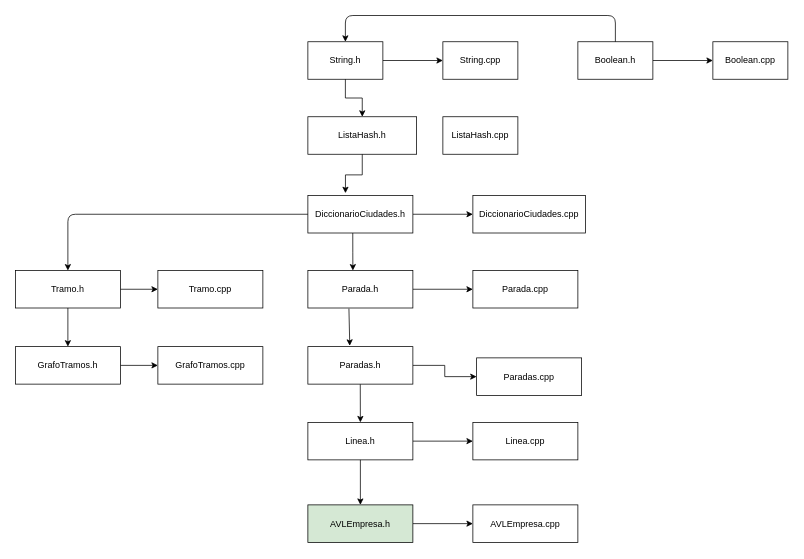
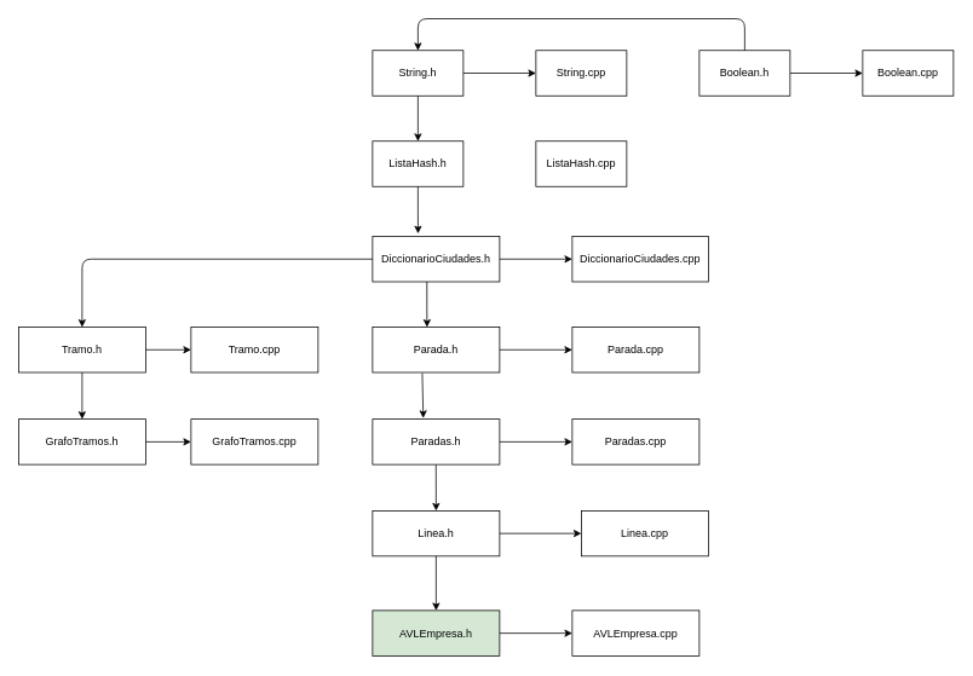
  <mxCell id="0" />
  <mxCell id="1" parent="0" />
  <mxCell id="2" value="" style="edgeStyle=orthogonalEdgeStyle;rounded=0;orthogonalLoop=1;jettySize=auto;html=1;" edge="1" parent="1" source="3" target="4"><mxGeometry relative="1" as="geometry" /></mxCell>
  <mxCell id="3" value="Boolean.h" style="rounded=0;whiteSpace=wrap;html=1;" vertex="1" parent="1"><mxGeometry x="770" y="55" width="100" height="50" as="geometry" /></mxCell>
  <mxCell id="4" value="Boolean.cpp" style="rounded=0;whiteSpace=wrap;html=1;" vertex="1" parent="1"><mxGeometry x="950" y="55" width="100" height="50" as="geometry" /></mxCell>
  <mxCell id="5" value="" style="edgeStyle=orthogonalEdgeStyle;rounded=0;orthogonalLoop=1;jettySize=auto;html=1;" edge="1" parent="1" source="6" target="7"><mxGeometry relative="1" as="geometry" /></mxCell>
  <mxCell id="6" value="String.h" style="rounded=0;whiteSpace=wrap;html=1;" vertex="1" parent="1"><mxGeometry x="410" y="55" width="100" height="50" as="geometry" /></mxCell>
  <mxCell id="7" value="String.cpp" style="rounded=0;whiteSpace=wrap;html=1;" vertex="1" parent="1"><mxGeometry x="590" y="55" width="100" height="50" as="geometry" /></mxCell>
- <mxCell id="8" value="ListaHash.h" style="rounded=0;whiteSpace=wrap;html=1;" vertex="1" parent="1"><mxGeometry x="410" y="155" width="145" height="50" as="geometry" /></mxCell>
+ <mxCell id="8" value="ListaHash.h" style="rounded=0;whiteSpace=wrap;html=1;" vertex="1" parent="1"><mxGeometry x="410" y="155" width="100" height="50" as="geometry" /></mxCell>
  <mxCell id="9" value="ListaHash.cpp" style="rounded=0;whiteSpace=wrap;html=1;" vertex="1" parent="1"><mxGeometry x="590" y="155" width="100" height="50" as="geometry" /></mxCell>
  <mxCell id="10" value="" style="edgeStyle=orthogonalEdgeStyle;rounded=0;orthogonalLoop=1;jettySize=auto;html=1;" edge="1" parent="1" source="11" target="12"><mxGeometry relative="1" as="geometry" /></mxCell>
  <mxCell id="11" value="DiccionarioCiudades.h" style="rounded=0;whiteSpace=wrap;html=1;" vertex="1" parent="1"><mxGeometry x="410" y="260" width="140" height="50" as="geometry" /></mxCell>
  <mxCell id="12" value="DiccionarioCiudades.cpp" style="rounded=0;whiteSpace=wrap;html=1;" vertex="1" parent="1"><mxGeometry x="630" y="260" width="150" height="50" as="geometry" /></mxCell>
  <mxCell id="13" value="" style="edgeStyle=orthogonalEdgeStyle;rounded=0;orthogonalLoop=1;jettySize=auto;html=1;" edge="1" parent="1" source="14" target="15"><mxGeometry relative="1" as="geometry" /></mxCell>
  <mxCell id="14" value="Parada.h" style="rounded=0;whiteSpace=wrap;html=1;" vertex="1" parent="1"><mxGeometry x="410" y="360" width="140" height="50" as="geometry" /></mxCell>
  <mxCell id="15" value="Parada.cpp" style="rounded=0;whiteSpace=wrap;html=1;" vertex="1" parent="1"><mxGeometry x="630" y="360" width="140" height="50" as="geometry" /></mxCell>
  <mxCell id="16" value="" style="edgeStyle=orthogonalEdgeStyle;rounded=0;orthogonalLoop=1;jettySize=auto;html=1;" edge="1" parent="1" source="17" target="18"><mxGeometry relative="1" as="geometry" /></mxCell>
  <mxCell id="17" value="Paradas.h" style="rounded=0;whiteSpace=wrap;html=1;" vertex="1" parent="1"><mxGeometry x="410" y="461.5" width="140" height="50" as="geometry" /></mxCell>
- <mxCell id="18" value="Paradas.cpp" style="rounded=0;whiteSpace=wrap;html=1;" vertex="1" parent="1"><mxGeometry x="635" y="476.5" width="140" height="50" as="geometry" /></mxCell>
+ <mxCell id="18" value="Paradas.cpp" style="rounded=0;whiteSpace=wrap;html=1;" vertex="1" parent="1"><mxGeometry x="630" y="461.5" width="140" height="50" as="geometry" /></mxCell>
  <mxCell id="19" value="" style="edgeStyle=orthogonalEdgeStyle;rounded=0;orthogonalLoop=1;jettySize=auto;html=1;" edge="1" parent="1" source="20" target="21"><mxGeometry relative="1" as="geometry" /></mxCell>
  <mxCell id="20" value="Linea.h" style="rounded=0;whiteSpace=wrap;html=1;" vertex="1" parent="1"><mxGeometry x="410" y="562.5" width="140" height="50" as="geometry" /></mxCell>
- <mxCell id="21" value="Linea.cpp" style="rounded=0;whiteSpace=wrap;html=1;" vertex="1" parent="1"><mxGeometry x="630" y="562.5" width="140" height="50" as="geometry" /></mxCell>
+ <mxCell id="21" value="Linea.cpp" style="rounded=0;whiteSpace=wrap;html=1;" vertex="1" parent="1"><mxGeometry x="640" y="562.5" width="140" height="50" as="geometry" /></mxCell>
  <mxCell id="22" value="" style="edgeStyle=orthogonalEdgeStyle;rounded=0;orthogonalLoop=1;jettySize=auto;html=1;" edge="1" parent="1" source="23" target="24"><mxGeometry relative="1" as="geometry" /></mxCell>
  <mxCell id="23" value="AVLEmpresa.h" style="rounded=0;whiteSpace=wrap;html=1;fillColor=#d5e8d4;" vertex="1" parent="1"><mxGeometry x="410" y="672.5" width="140" height="50" as="geometry" /></mxCell>
  <mxCell id="24" value="AVLEmpresa.cpp" style="rounded=0;whiteSpace=wrap;html=1;" vertex="1" parent="1"><mxGeometry x="630" y="672.5" width="140" height="50" as="geometry" /></mxCell>
  <mxCell id="25" value="" style="edgeStyle=orthogonalEdgeStyle;rounded=0;orthogonalLoop=1;jettySize=auto;html=1;" edge="1" parent="1" source="26" target="27"><mxGeometry relative="1" as="geometry" /></mxCell>
  <mxCell id="26" value="Tramo.h" style="rounded=0;whiteSpace=wrap;html=1;" vertex="1" parent="1"><mxGeometry x="20" y="360" width="140" height="50" as="geometry" /></mxCell>
  <mxCell id="27" value="Tramo.cpp" style="rounded=0;whiteSpace=wrap;html=1;" vertex="1" parent="1"><mxGeometry x="210" y="360" width="140" height="50" as="geometry" /></mxCell>
  <mxCell id="28" value="" style="edgeStyle=orthogonalEdgeStyle;rounded=0;orthogonalLoop=1;jettySize=auto;html=1;" edge="1" parent="1" source="29" target="30"><mxGeometry relative="1" as="geometry" /></mxCell>
  <mxCell id="29" value="GrafoTramos.h" style="rounded=0;whiteSpace=wrap;html=1;" vertex="1" parent="1"><mxGeometry x="20" y="461.5" width="140" height="50" as="geometry" /></mxCell>
  <mxCell id="30" value="GrafoTramos.cpp" style="rounded=0;whiteSpace=wrap;html=1;" vertex="1" parent="1"><mxGeometry x="210" y="461.5" width="140" height="50" as="geometry" /></mxCell>
  <mxCell id="31" value="" style="endArrow=classic;html=1;exitX=0.5;exitY=0;exitDx=0;exitDy=0;entryX=0.5;entryY=0;entryDx=0;entryDy=0;" edge="1" parent="1" source="3" target="6"><mxGeometry width="50" height="50" relative="1" as="geometry"><mxPoint x="410" y="730" as="sourcePoint" /><mxPoint x="460" y="20" as="targetPoint" /><Array as="points"><mxPoint x="820" y="20" /><mxPoint x="460" y="20" /></Array></mxGeometry></mxCell>
  <mxCell id="32" value="" style="edgeStyle=orthogonalEdgeStyle;rounded=0;orthogonalLoop=1;jettySize=auto;html=1;exitX=0.5;exitY=1;exitDx=0;exitDy=0;entryX=0.5;entryY=0;entryDx=0;entryDy=0;" edge="1" parent="1" source="6" target="8"><mxGeometry relative="1" as="geometry"><mxPoint x="520" y="90" as="sourcePoint" /><mxPoint x="600" y="90" as="targetPoint" /></mxGeometry></mxCell>
  <mxCell id="33" value="" style="edgeStyle=orthogonalEdgeStyle;rounded=0;orthogonalLoop=1;jettySize=auto;html=1;exitX=0.5;exitY=1;exitDx=0;exitDy=0;entryX=0.358;entryY=-0.063;entryDx=0;entryDy=0;entryPerimeter=0;" edge="1" parent="1" source="8" target="11"><mxGeometry relative="1" as="geometry"><mxPoint x="469.857" y="114.571" as="sourcePoint" /><mxPoint x="469.857" y="164.571" as="targetPoint" /></mxGeometry></mxCell>
  <mxCell id="34" value="" style="edgeStyle=orthogonalEdgeStyle;rounded=0;orthogonalLoop=1;jettySize=auto;html=1;exitX=0.5;exitY=1;exitDx=0;exitDy=0;" edge="1" parent="1"><mxGeometry relative="1" as="geometry"><mxPoint x="469.857" y="310.071" as="sourcePoint" /><mxPoint x="470" y="360" as="targetPoint" /><Array as="points"><mxPoint x="470" y="335.5" /><mxPoint x="470" y="335.5" /></Array></mxGeometry></mxCell>
  <mxCell id="35" value="" style="endArrow=classic;html=1;exitX=0.391;exitY=1.017;exitDx=0;exitDy=0;exitPerimeter=0;entryX=0.399;entryY=-0.023;entryDx=0;entryDy=0;entryPerimeter=0;" edge="1" parent="1" source="14" target="17"><mxGeometry width="50" height="50" relative="1" as="geometry"><mxPoint x="410" y="740" as="sourcePoint" /><mxPoint x="460" y="460" as="targetPoint" /></mxGeometry></mxCell>
  <mxCell id="36" value="" style="endArrow=classic;html=1;exitX=0.5;exitY=1;exitDx=0;exitDy=0;entryX=0.5;entryY=0;entryDx=0;entryDy=0;" edge="1" parent="1" source="20" target="23"><mxGeometry width="50" height="50" relative="1" as="geometry"><mxPoint x="486" y="520" as="sourcePoint" /><mxPoint x="486" y="570" as="targetPoint" /></mxGeometry></mxCell>
  <mxCell id="37" value="" style="endArrow=classic;html=1;exitX=0.5;exitY=1;exitDx=0;exitDy=0;entryX=0.5;entryY=0;entryDx=0;entryDy=0;" edge="1" parent="1" target="20"><mxGeometry width="50" height="50" relative="1" as="geometry"><mxPoint x="479.857" y="511.714" as="sourcePoint" /><mxPoint x="476" y="540" as="targetPoint" /></mxGeometry></mxCell>
  <mxCell id="38" value="" style="endArrow=classic;html=1;exitX=0;exitY=0.5;exitDx=0;exitDy=0;entryX=0.5;entryY=0;entryDx=0;entryDy=0;" edge="1" parent="1" source="11" target="26"><mxGeometry width="50" height="50" relative="1" as="geometry"><mxPoint x="349.857" y="72.357" as="sourcePoint" /><mxPoint x="-10.143" y="72.357" as="targetPoint" /><Array as="points"><mxPoint x="90" y="285" /></Array></mxGeometry></mxCell>
  <mxCell id="39" value="" style="endArrow=classic;html=1;exitX=0.5;exitY=1;exitDx=0;exitDy=0;entryX=0.5;entryY=0;entryDx=0;entryDy=0;" edge="1" parent="1" source="26" target="29"><mxGeometry width="50" height="50" relative="1" as="geometry"><mxPoint x="334.143" y="420.571" as="sourcePoint" /><mxPoint x="335.571" y="470.571" as="targetPoint" /></mxGeometry></mxCell>
